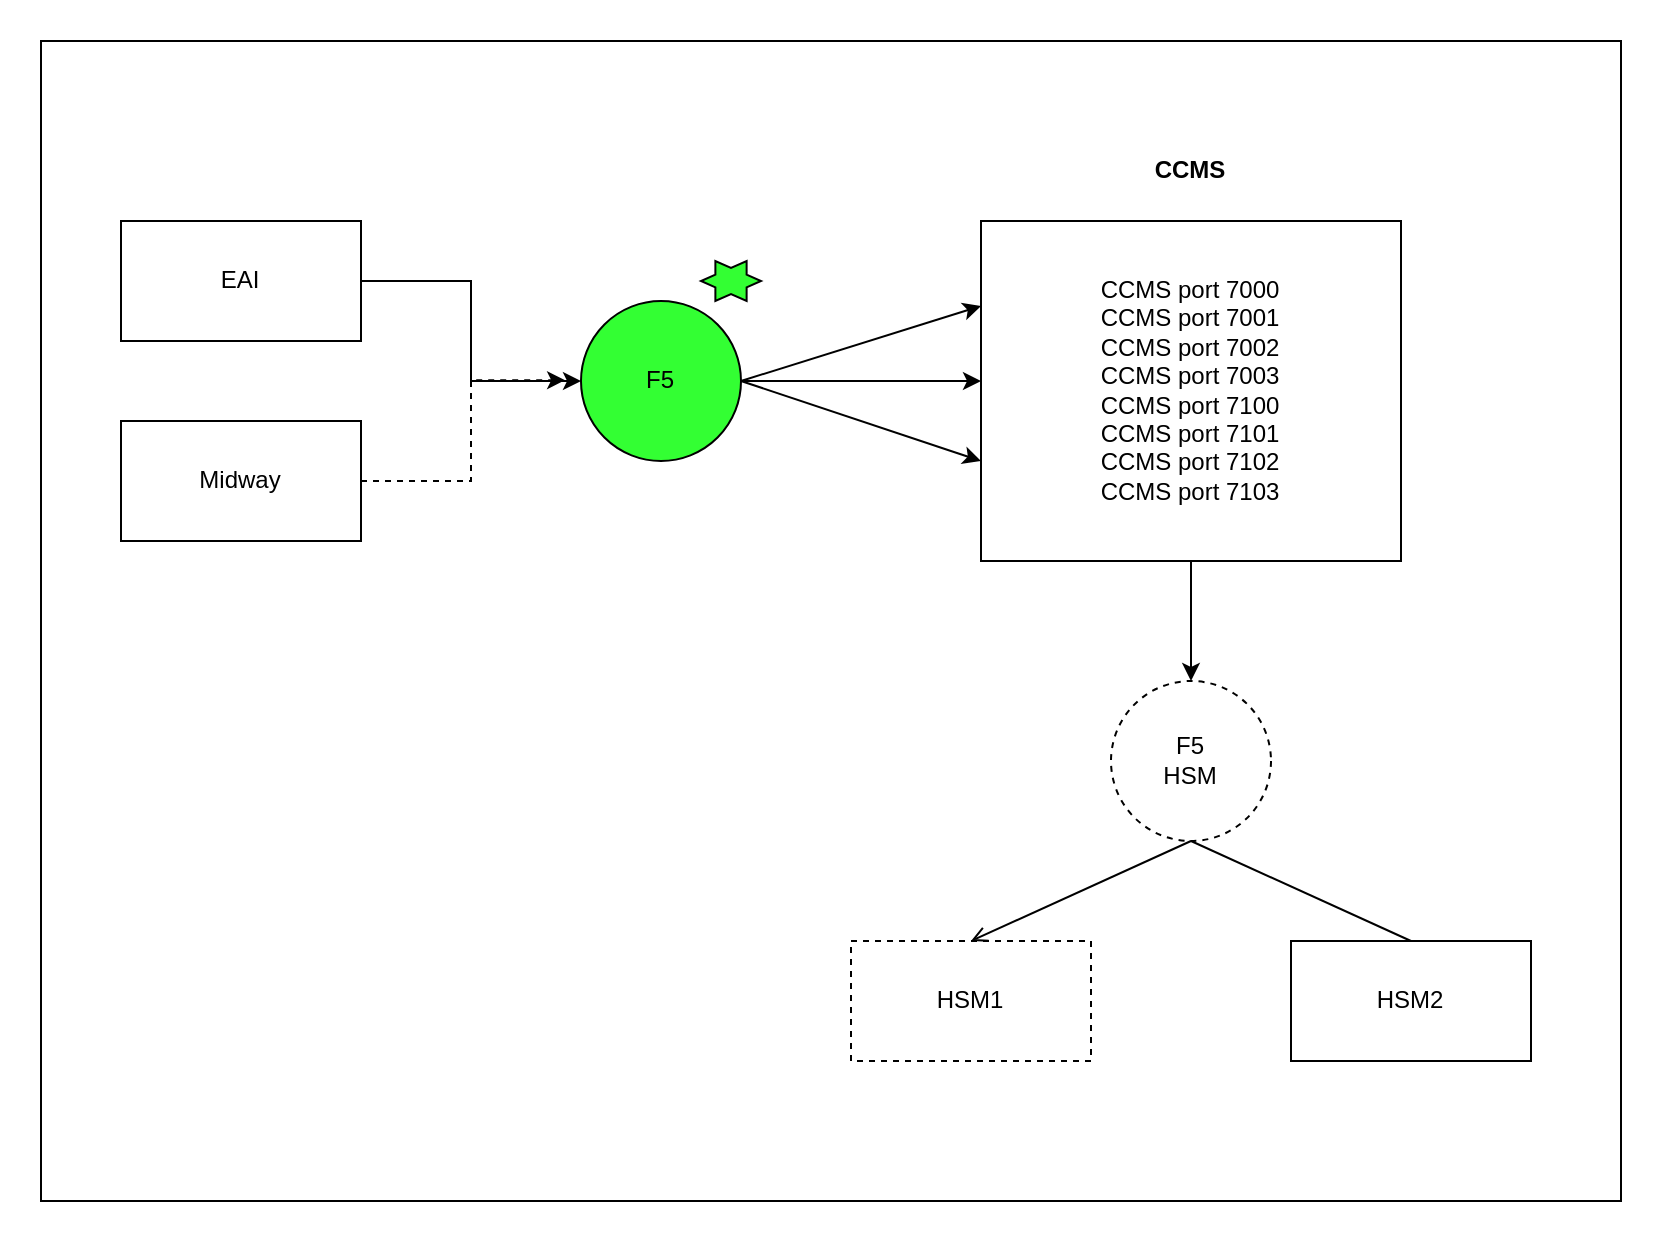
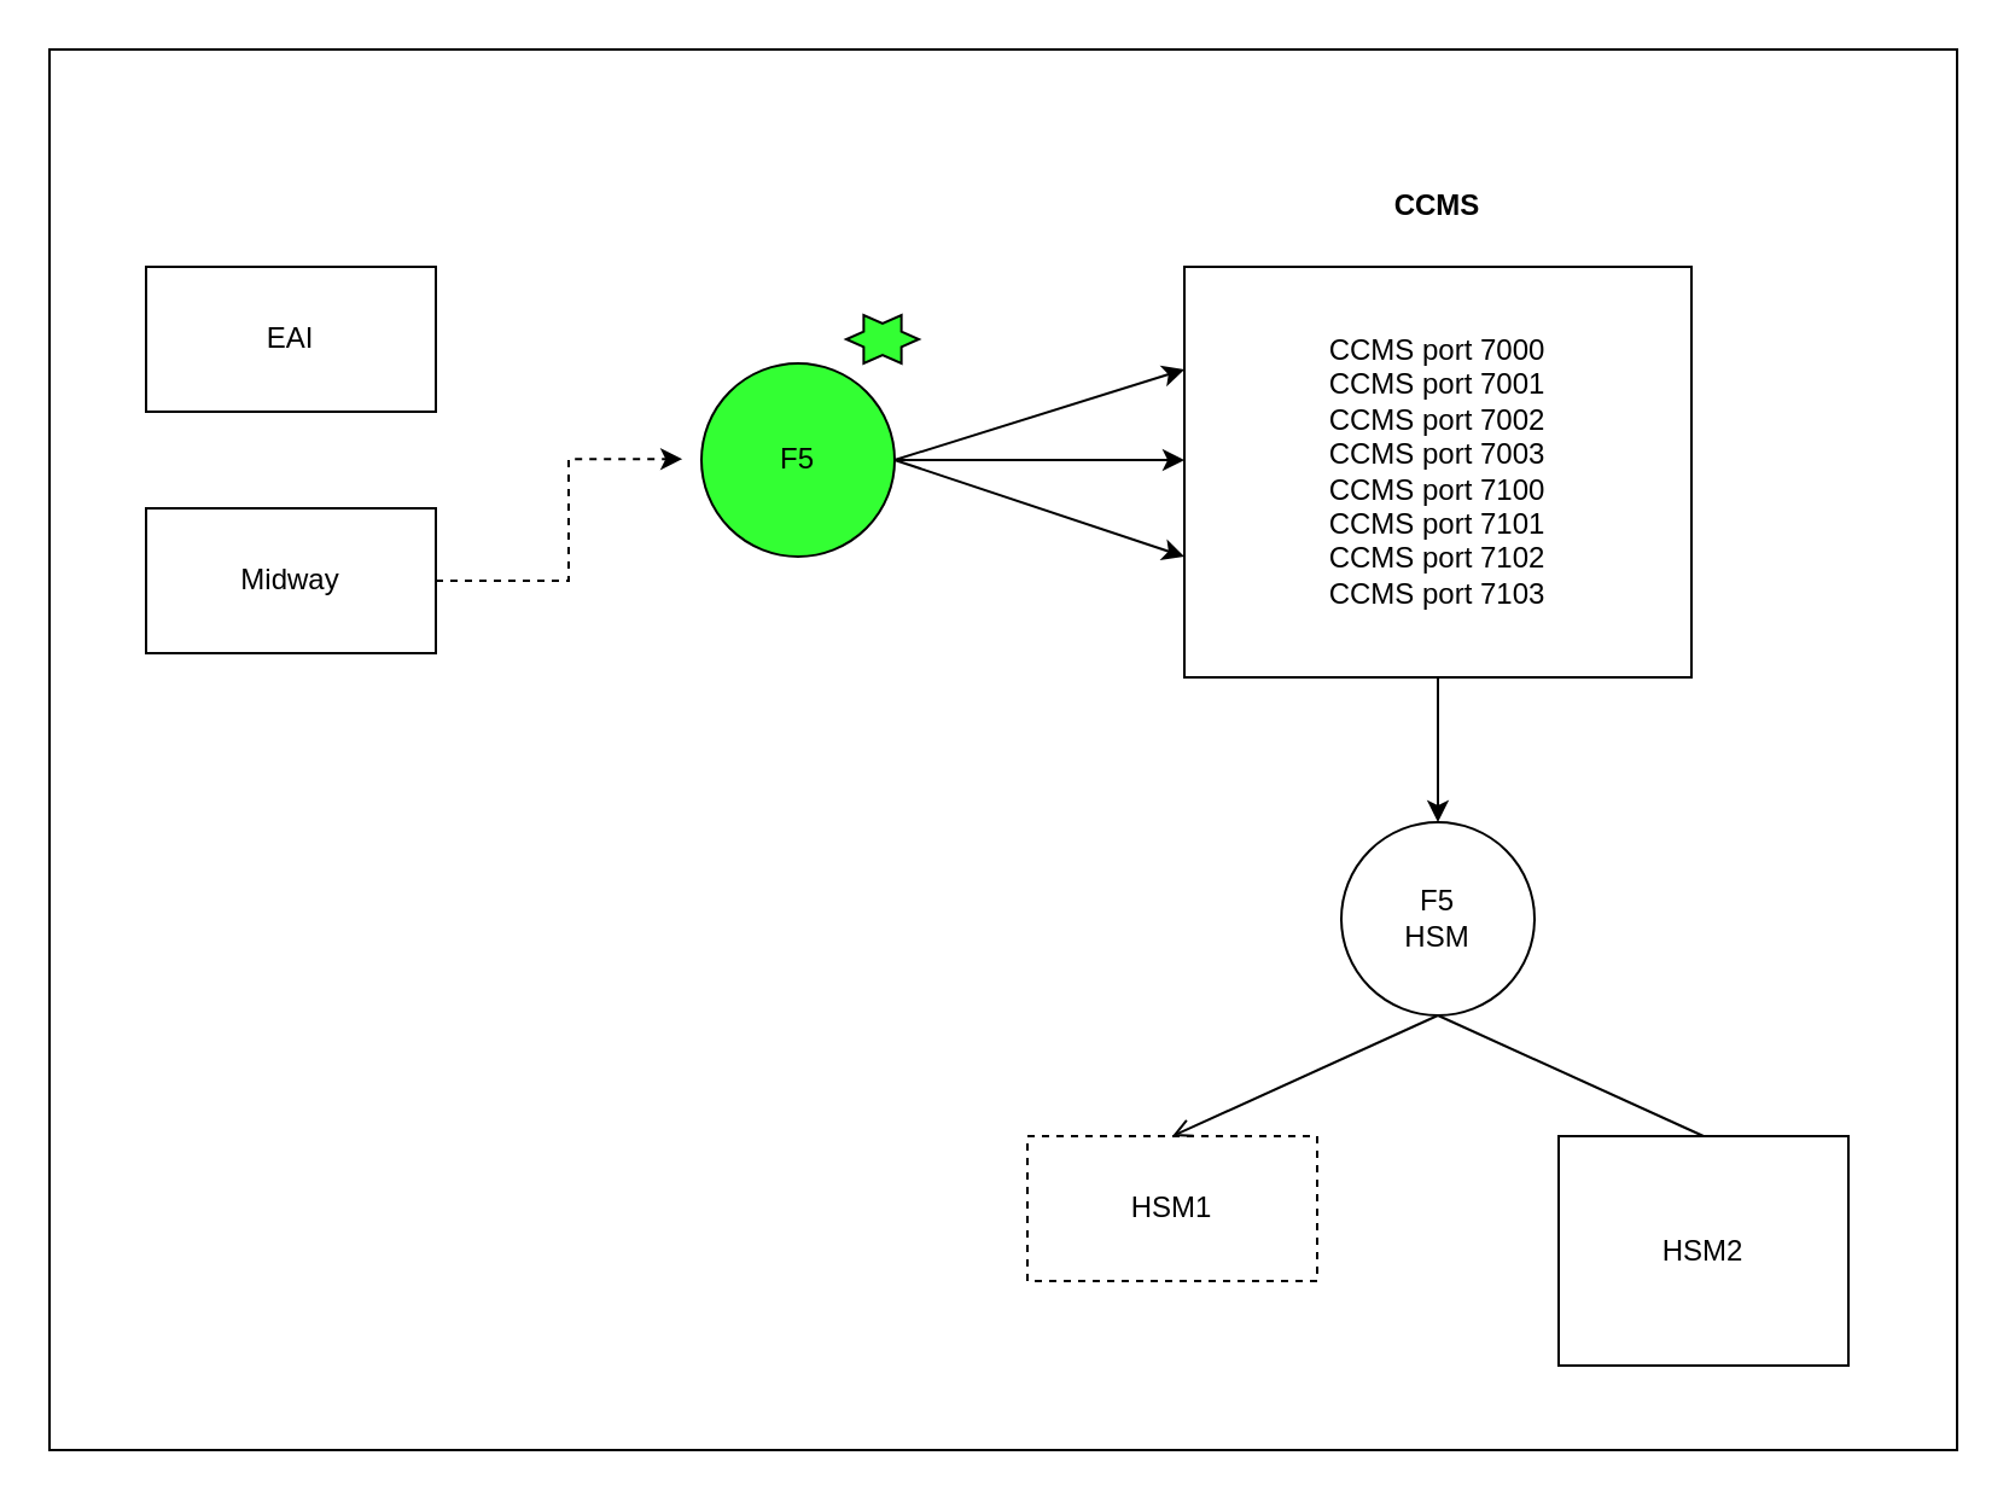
  <mxCell id="0" />
  <mxCell id="1" parent="0" />
  <mxCell id="2" value="" style="rounded=0;whiteSpace=wrap;html=1;fillColor=#FFFFFF;" vertex="1" parent="1"><mxGeometry x="20" y="20" width="790" height="580" as="geometry" /></mxCell>
- <mxCell id="3" style="edgeStyle=orthogonalEdgeStyle;rounded=0;orthogonalLoop=1;jettySize=auto;html=1;" edge="1" parent="1" source="4" target="7"><mxGeometry relative="1" as="geometry" /></mxCell>
  <mxCell id="4" value="EAI" style="rounded=0;whiteSpace=wrap;html=1;" vertex="1" parent="1"><mxGeometry x="60" y="110" width="120" height="60" as="geometry" /></mxCell>
  <mxCell id="5" style="edgeStyle=orthogonalEdgeStyle;rounded=0;orthogonalLoop=1;jettySize=auto;html=1;entryX=-0.099;entryY=0.495;entryDx=0;entryDy=0;entryPerimeter=0;dashed=1;" edge="1" parent="1" source="6" target="7"><mxGeometry relative="1" as="geometry" /></mxCell>
  <mxCell id="6" value="Midway" style="rounded=0;whiteSpace=wrap;html=1;" vertex="1" parent="1"><mxGeometry x="60" y="210" width="120" height="60" as="geometry" /></mxCell>
  <mxCell id="7" value="F5" style="ellipse;whiteSpace=wrap;html=1;aspect=fixed;fillColor=#33FF33;" vertex="1" parent="1"><mxGeometry x="290" y="150" width="80" height="80" as="geometry" /></mxCell>
  <mxCell id="8" style="edgeStyle=orthogonalEdgeStyle;rounded=0;orthogonalLoop=1;jettySize=auto;html=1;entryX=0.5;entryY=0;entryDx=0;entryDy=0;" edge="1" parent="1" source="9" target="13"><mxGeometry relative="1" as="geometry" /></mxCell>
  <mxCell id="9" value="CCMS port 7000&lt;br&gt;CCMS port 7001&lt;br&gt;CCMS port 7002&lt;br&gt;CCMS port 7003&lt;br&gt;CCMS port 7100&lt;br&gt;CCMS port 7101&lt;br&gt;CCMS port 7102&lt;br&gt;CCMS port 7103" style="rounded=0;whiteSpace=wrap;html=1;" vertex="1" parent="1"><mxGeometry x="490" y="110" width="210" height="170" as="geometry" /></mxCell>
  <mxCell id="10" value="" style="endArrow=classic;html=1;rounded=0;entryX=0;entryY=0.25;entryDx=0;entryDy=0;" edge="1" parent="1" target="9"><mxGeometry width="50" height="50" relative="1" as="geometry"><mxPoint x="370" y="190" as="sourcePoint" /><mxPoint x="420" y="140" as="targetPoint" /></mxGeometry></mxCell>
  <mxCell id="11" value="" style="endArrow=classic;html=1;rounded=0;exitX=1;exitY=0.5;exitDx=0;exitDy=0;" edge="1" parent="1" source="7"><mxGeometry width="50" height="50" relative="1" as="geometry"><mxPoint x="380" y="247.5" as="sourcePoint" /><mxPoint x="490" y="190" as="targetPoint" /></mxGeometry></mxCell>
  <mxCell id="12" value="" style="endArrow=classic;html=1;rounded=0;exitX=1;exitY=0.5;exitDx=0;exitDy=0;" edge="1" parent="1" source="7"><mxGeometry width="50" height="50" relative="1" as="geometry"><mxPoint x="370" y="310" as="sourcePoint" /><mxPoint x="490" y="230" as="targetPoint" /></mxGeometry></mxCell>
- <mxCell id="13" value="F5&lt;br&gt;HSM" style="ellipse;whiteSpace=wrap;html=1;aspect=fixed;dashed=1;" vertex="1" parent="1"><mxGeometry x="555" y="340" width="80" height="80" as="geometry" /></mxCell>
+ <mxCell id="13" value="F5&lt;br&gt;HSM" style="ellipse;whiteSpace=wrap;html=1;aspect=fixed;" vertex="1" parent="1"><mxGeometry x="555" y="340" width="80" height="80" as="geometry" /></mxCell>
  <mxCell id="14" value="HSM1" style="rounded=0;whiteSpace=wrap;html=1;dashed=1;" vertex="1" parent="1"><mxGeometry x="425" y="470" width="120" height="60" as="geometry" /></mxCell>
- <mxCell id="15" value="HSM2" style="rounded=0;whiteSpace=wrap;html=1;" vertex="1" parent="1"><mxGeometry x="645" y="470" width="120" height="60" as="geometry" /></mxCell>
+ <mxCell id="15" value="HSM2" style="rounded=0;whiteSpace=wrap;html=1;" vertex="1" parent="1"><mxGeometry x="645" y="470" width="120" height="95" as="geometry" /></mxCell>
  <mxCell id="16" value="" style="endArrow=open;html=1;rounded=0;exitX=0.5;exitY=1;exitDx=0;exitDy=0;entryX=0.5;entryY=0;entryDx=0;entryDy=0;" edge="1" parent="1" source="13" target="14"><mxGeometry width="50" height="50" relative="1" as="geometry"><mxPoint x="425" y="430" as="sourcePoint" /><mxPoint x="475" y="380" as="targetPoint" /></mxGeometry></mxCell>
  <mxCell id="17" value="" style="endArrow=none;html=1;rounded=0;exitX=0.5;exitY=1;exitDx=0;exitDy=0;entryX=0.5;entryY=0;entryDx=0;entryDy=0;" edge="1" parent="1" source="13" target="15"><mxGeometry width="50" height="50" relative="1" as="geometry"><mxPoint x="675" y="450" as="sourcePoint" /><mxPoint x="725" y="400" as="targetPoint" /></mxGeometry></mxCell>
  <mxCell id="18" value="" style="verticalLabelPosition=bottom;verticalAlign=top;html=1;shape=mxgraph.basic.6_point_star;fillColor=#33FF33;" vertex="1" parent="1"><mxGeometry x="350" y="130" width="30" height="20" as="geometry" /></mxCell>
  <mxCell id="19" value="&lt;b&gt;CCMS&lt;/b&gt;" style="text;html=1;strokeColor=none;fillColor=none;align=center;verticalAlign=middle;whiteSpace=wrap;rounded=0;" vertex="1" parent="1"><mxGeometry x="565" y="70" width="60" height="30" as="geometry" /></mxCell>
